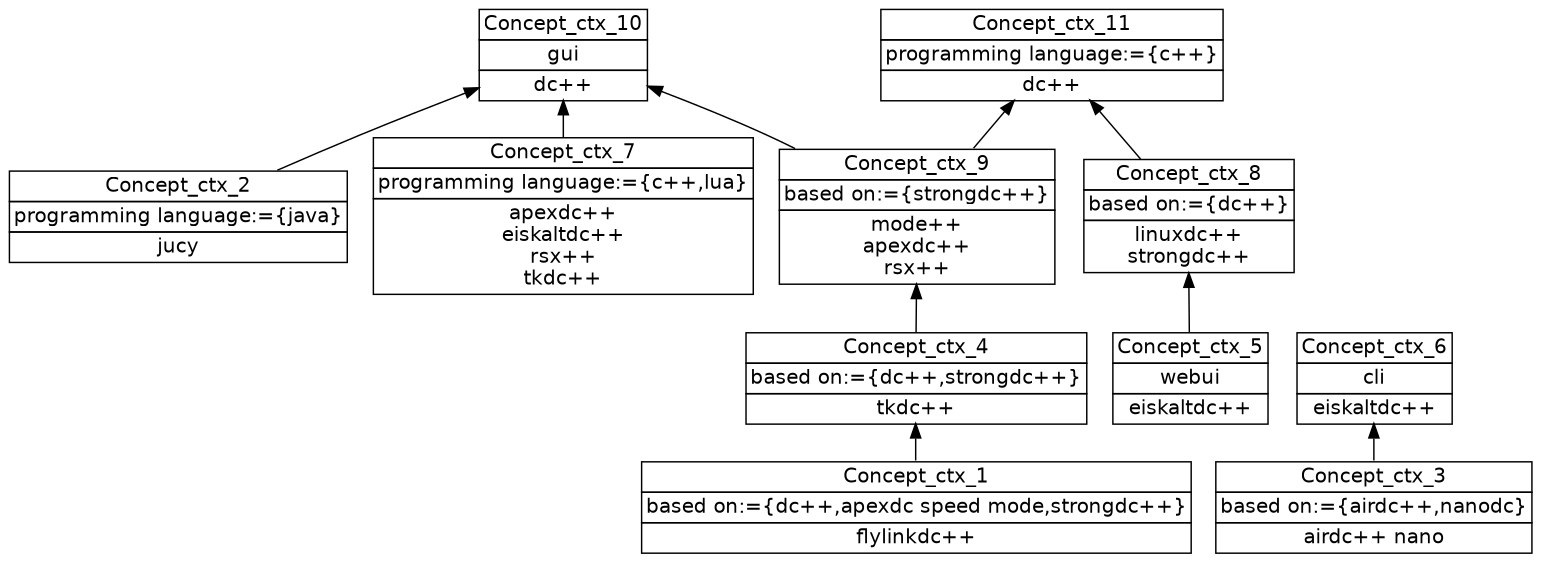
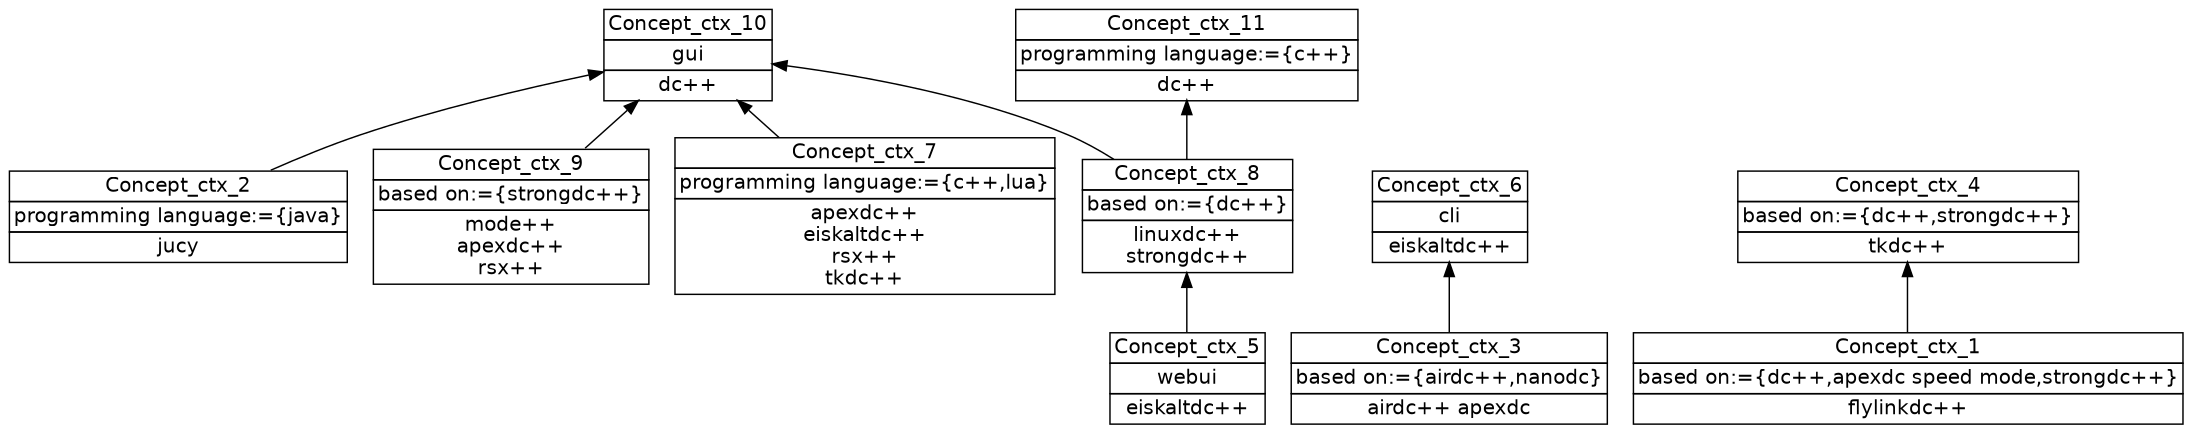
  digraph {
    nodesep=0.2
    rankdir=BT
    ranksep=0.3
    node [fontname="DejaVu Sans" margin="0.03,0.03" shape=none]
    edge [headport=p tailport=p]
    n1 [label=<<table border="0" cellborder="1" cellspacing="0" port="p"><tr><td>Concept_ctx_2</td></tr><tr><td>programming language:={java}<br/></td></tr><tr><td>jucy<br/></td></tr></table>>]
    n2 [label=<<table border="0" cellborder="1" cellspacing="0" port="p"><tr><td>Concept_ctx_10</td></tr><tr><td>gui<br/></td></tr><tr><td>dc++<br/></td></tr></table>>]
    n3 [label=<<table border="0" cellborder="1" cellspacing="0" port="p"><tr><td>Concept_ctx_6</td></tr><tr><td>cli<br/></td></tr><tr><td>eiskaltdc++<br/></td></tr></table>>]
-   n4 [label=<<table border="0" cellborder="1" cellspacing="0" port="p"><tr><td>Concept_ctx_3</td></tr><tr><td>based on:={airdc++,nanodc}<br/></td></tr><tr><td>airdc++ nano<br/></td></tr></table>>]
+   n4 [label=<<table border="0" cellborder="1" cellspacing="0" port="p"><tr><td>Concept_ctx_3</td></tr><tr><td>based on:={airdc++,nanodc}<br/></td></tr><tr><td>airdc++ apexdc<br/></td></tr></table>>]
    n5 [label=<<table border="0" cellborder="1" cellspacing="0" port="p"><tr><td>Concept_ctx_11</td></tr><tr><td>programming language:={c++}<br/></td></tr><tr><td>dc++<br/></td></tr></table>>]
    n6 [label=<<table border="0" cellborder="1" cellspacing="0" port="p"><tr><td>Concept_ctx_4</td></tr><tr><td>based on:={dc++,strongdc++}<br/></td></tr><tr><td>tkdc++<br/></td></tr></table>>]
    n7 [label=<<table border="0" cellborder="1" cellspacing="0" port="p"><tr><td>Concept_ctx_9</td></tr><tr><td>based on:={strongdc++}<br/></td></tr><tr><td>mode++<br/>apexdc++<br/>rsx++<br/></td></tr></table>>]
    n8 [label=<<table border="0" cellborder="1" cellspacing="0" port="p"><tr><td>Concept_ctx_8</td></tr><tr><td>based on:={dc++}<br/></td></tr><tr><td>linuxdc++<br/>strongdc++<br/></td></tr></table>>]
    n9 [label=<<table border="0" cellborder="1" cellspacing="0" port="p"><tr><td>Concept_ctx_5</td></tr><tr><td>webui<br/></td></tr><tr><td>eiskaltdc++<br/></td></tr></table>>]
    n10 [label=<<table border="0" cellborder="1" cellspacing="0" port="p"><tr><td>Concept_ctx_7</td></tr><tr><td>programming language:={c++,lua}<br/></td></tr><tr><td>apexdc++<br/>eiskaltdc++<br/>rsx++<br/>tkdc++<br/></td></tr></table>>]
    n11 [label=<<table border="0" cellborder="1" cellspacing="0" port="p"><tr><td>Concept_ctx_1</td></tr><tr><td>based on:={dc++,apexdc speed mode,strongdc++}<br/></td></tr><tr><td>flylinkdc++<br/></td></tr></table>>]
    n1 -> n2
    n4 -> n3
-   n6 -> n7
    n7 -> n2
-   n7 -> n5
+   n8 -> n2
    n8 -> n5
    n9 -> n8
    n10 -> n2
    n11 -> n6
  }
